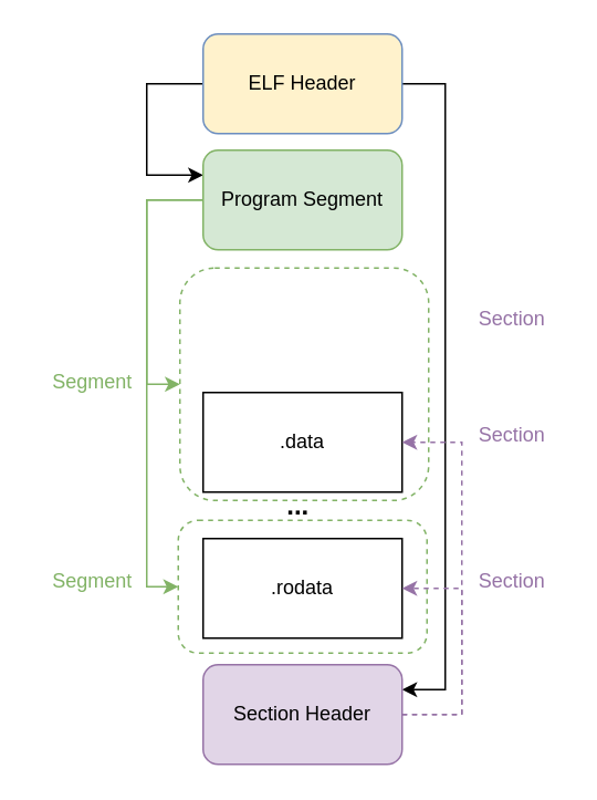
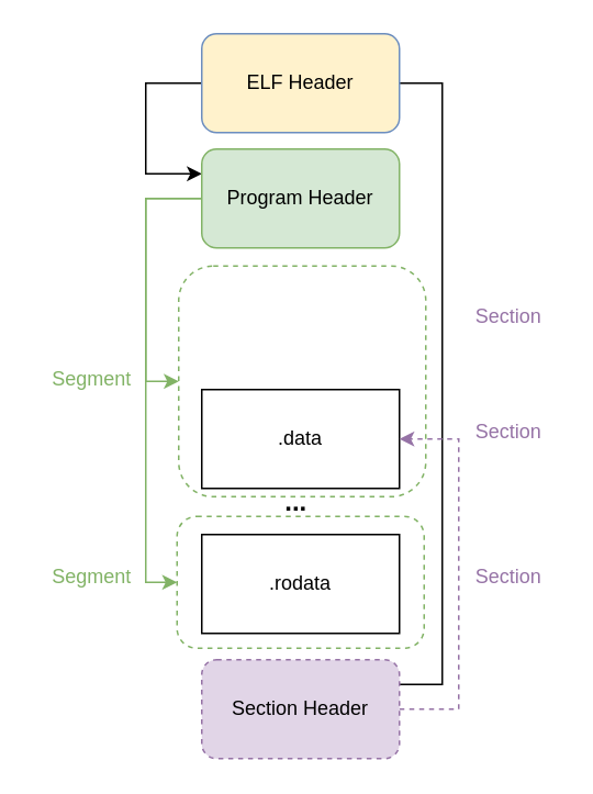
  <mxCell id="0" />
  <mxCell id="1" parent="0" />
  <mxCell id="2" value="" style="rounded=1;whiteSpace=wrap;html=1;fontSize=16;shadow=0;glass=0;strokeColor=#82B366;dashed=1;" vertex="1" parent="1"><mxGeometry x="107" y="313" width="150" height="80" as="geometry" /></mxCell>
  <mxCell id="3" value="" style="rounded=1;whiteSpace=wrap;html=1;fontSize=16;shadow=0;glass=0;strokeColor=#82B366;dashed=1;" vertex="1" parent="1"><mxGeometry x="108" y="161" width="150" height="140" as="geometry" /></mxCell>
  <mxCell id="4" style="edgeStyle=orthogonalEdgeStyle;rounded=0;orthogonalLoop=1;jettySize=auto;html=1;exitX=0;exitY=0.5;exitDx=0;exitDy=0;entryX=0;entryY=0.25;entryDx=0;entryDy=0;fontSize=16;" edge="1" parent="1" source="6" target="9"><mxGeometry relative="1" as="geometry"><Array as="points"><mxPoint x="88" y="50" /><mxPoint x="88" y="105" /></Array></mxGeometry></mxCell>
- <mxCell id="5" style="edgeStyle=orthogonalEdgeStyle;rounded=0;orthogonalLoop=1;jettySize=auto;html=1;exitX=1;exitY=0.5;exitDx=0;exitDy=0;entryX=1;entryY=0.25;entryDx=0;entryDy=0;fontSize=12;" edge="1" parent="1" source="6" target="14"><mxGeometry relative="1" as="geometry"><Array as="points"><mxPoint x="268" y="50" /><mxPoint x="268" y="415" /></Array></mxGeometry></mxCell>
+ <mxCell id="5" style="edgeStyle=orthogonalEdgeStyle;rounded=0;orthogonalLoop=1;jettySize=auto;html=1;exitX=1;exitY=0.5;exitDx=0;exitDy=0;entryX=1;entryY=0.25;entryDx=0;entryDy=0;fontSize=12;endArrow=none;" edge="1" parent="1" source="6" target="14"><mxGeometry relative="1" as="geometry"><Array as="points"><mxPoint x="268" y="50" /><mxPoint x="268" y="415" /></Array></mxGeometry></mxCell>
  <mxCell id="6" value="ELF Header" style="rounded=1;whiteSpace=wrap;html=1;fillColor=#fff2cc;strokeColor=#6c8ebf;" vertex="1" parent="1"><mxGeometry x="122" y="20" width="120" height="60" as="geometry" /></mxCell>
  <mxCell id="7" style="edgeStyle=orthogonalEdgeStyle;rounded=0;orthogonalLoop=1;jettySize=auto;html=1;entryX=0;entryY=0.5;entryDx=0;entryDy=0;fontSize=16;exitX=0;exitY=0.5;exitDx=0;exitDy=0;strokeColor=#82B366;" edge="1" parent="1" source="9" target="3"><mxGeometry relative="1" as="geometry"><Array as="points"><mxPoint x="88" y="120" /><mxPoint x="88" y="231" /></Array></mxGeometry></mxCell>
  <mxCell id="8" style="edgeStyle=orthogonalEdgeStyle;rounded=0;orthogonalLoop=1;jettySize=auto;html=1;exitX=0;exitY=0.5;exitDx=0;exitDy=0;entryX=0;entryY=0.5;entryDx=0;entryDy=0;fontSize=12;strokeColor=#82B366;" edge="1" parent="1" source="9" target="2"><mxGeometry relative="1" as="geometry"><Array as="points"><mxPoint x="88" y="120" /><mxPoint x="88" y="353" /></Array></mxGeometry></mxCell>
- <mxCell id="9" value="Program Segment" style="rounded=1;whiteSpace=wrap;html=1;fillColor=#d5e8d4;strokeColor=#82b366;" vertex="1" parent="1"><mxGeometry x="122" y="90" width="120" height="60" as="geometry" /></mxCell>
+ <mxCell id="9" value="Program Header" style="rounded=1;whiteSpace=wrap;html=1;fillColor=#d5e8d4;strokeColor=#82b366;" vertex="1" parent="1"><mxGeometry x="122" y="90" width="120" height="60" as="geometry" /></mxCell>
  <mxCell id="10" value=".rodata" style="rounded=0;whiteSpace=wrap;html=1;" vertex="1" parent="1"><mxGeometry x="122" y="324" width="120" height="60" as="geometry" /></mxCell>
  <mxCell id="11" value=".data" style="rounded=0;whiteSpace=wrap;html=1;" vertex="1" parent="1"><mxGeometry x="122" y="236" width="120" height="60" as="geometry" /></mxCell>
- <mxCell id="12" style="edgeStyle=orthogonalEdgeStyle;rounded=0;orthogonalLoop=1;jettySize=auto;html=1;exitX=1;exitY=0.5;exitDx=0;exitDy=0;entryX=1;entryY=0.5;entryDx=0;entryDy=0;fontSize=12;strokeColor=#9673a6;dashed=1;fillColor=#e1d5e7;" edge="1" parent="1" source="14" target="10"><mxGeometry relative="1" as="geometry"><Array as="points"><mxPoint x="278" y="430" /><mxPoint x="278" y="354" /></Array></mxGeometry></mxCell>
  <mxCell id="13" style="edgeStyle=orthogonalEdgeStyle;rounded=0;orthogonalLoop=1;jettySize=auto;html=1;exitX=1;exitY=0.5;exitDx=0;exitDy=0;entryX=1;entryY=0.5;entryDx=0;entryDy=0;fontSize=12;strokeColor=#9673a6;dashed=1;fillColor=#e1d5e7;" edge="1" parent="1" source="14" target="11"><mxGeometry relative="1" as="geometry"><Array as="points"><mxPoint x="278" y="430" /><mxPoint x="278" y="266" /></Array></mxGeometry></mxCell>
- <mxCell id="14" value="Section Header" style="rounded=1;whiteSpace=wrap;html=1;fillColor=#e1d5e7;strokeColor=#9673a6;" vertex="1" parent="1"><mxGeometry x="122" y="400" width="120" height="60" as="geometry" /></mxCell>
+ <mxCell id="14" value="Section Header" style="rounded=1;whiteSpace=wrap;html=1;fillColor=#e1d5e7;strokeColor=#9673a6;dashed=1;" vertex="1" parent="1"><mxGeometry x="122" y="400" width="120" height="60" as="geometry" /></mxCell>
  <mxCell id="15" value="&lt;b&gt;&lt;font style=&quot;font-size: 16px;&quot;&gt;...&lt;/font&gt;&lt;/b&gt;" style="text;html=1;align=center;verticalAlign=middle;resizable=0;points=[];autosize=1;strokeColor=none;fillColor=none;" vertex="1" parent="1"><mxGeometry x="159" y="289" width="40" height="30" as="geometry" /></mxCell>
  <mxCell id="16" value="&lt;font color=&quot;#82b366&quot;&gt;Segment&lt;/font&gt;" style="text;html=1;align=center;verticalAlign=middle;resizable=0;points=[];autosize=1;strokeColor=none;fillColor=none;fontSize=12;" vertex="1" parent="1"><mxGeometry x="20" y="215" width="70" height="30" as="geometry" /></mxCell>
  <mxCell id="17" value="&lt;font color=&quot;#82b366&quot;&gt;Segment&lt;/font&gt;" style="text;html=1;align=center;verticalAlign=middle;resizable=0;points=[];autosize=1;strokeColor=none;fillColor=none;fontSize=12;" vertex="1" parent="1"><mxGeometry x="20" y="335" width="70" height="30" as="geometry" /></mxCell>
  <mxCell id="18" value="&lt;font color=&quot;#9673a6&quot;&gt;Section&lt;/font&gt;" style="text;html=1;align=center;verticalAlign=middle;resizable=0;points=[];autosize=1;strokeColor=none;fillColor=none;fontSize=12;fontColor=#82B366;" vertex="1" parent="1"><mxGeometry x="278" y="177" width="60" height="30" as="geometry" /></mxCell>
  <mxCell id="19" value="&lt;font color=&quot;#9673a6&quot;&gt;Section&lt;/font&gt;" style="text;html=1;align=center;verticalAlign=middle;resizable=0;points=[];autosize=1;strokeColor=none;fillColor=none;fontSize=12;fontColor=#82B366;" vertex="1" parent="1"><mxGeometry x="278" y="247" width="60" height="30" as="geometry" /></mxCell>
  <mxCell id="20" value="&lt;font color=&quot;#9673a6&quot;&gt;Section&lt;/font&gt;" style="text;html=1;align=center;verticalAlign=middle;resizable=0;points=[];autosize=1;strokeColor=none;fillColor=none;fontSize=12;fontColor=#82B366;" vertex="1" parent="1"><mxGeometry x="278" y="335" width="60" height="30" as="geometry" /></mxCell>
